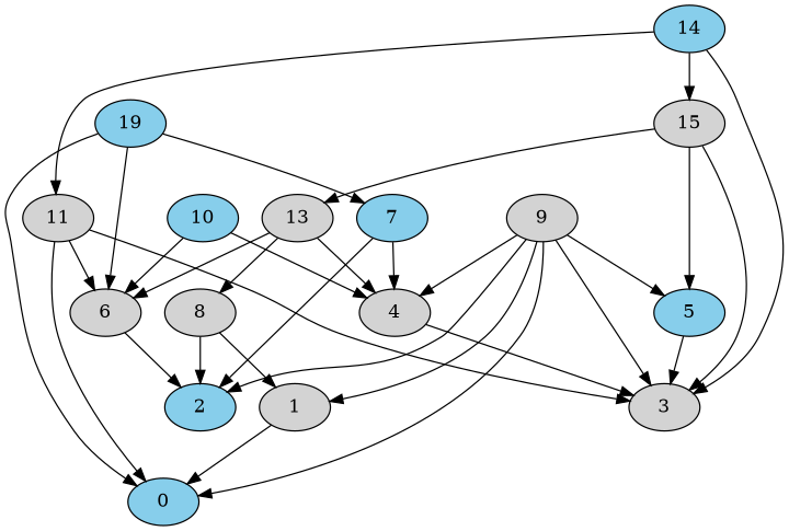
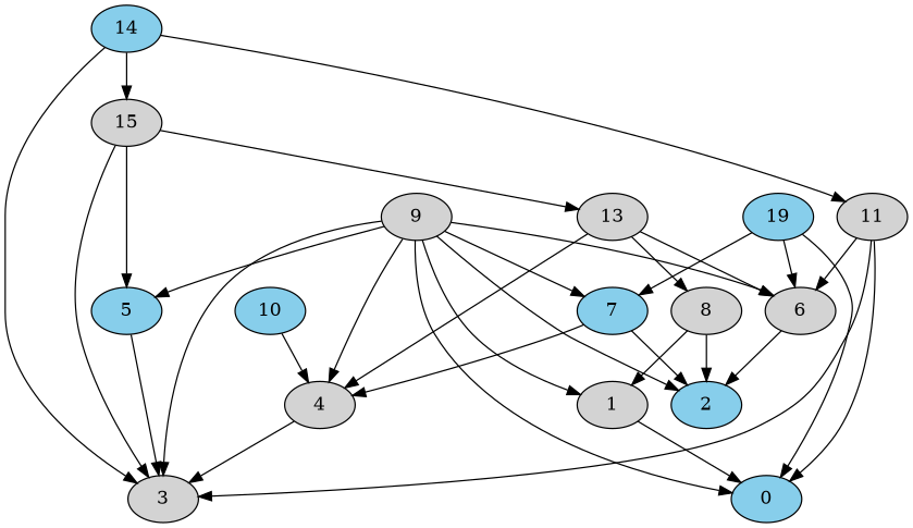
  digraph {
    "Duplicate states"=0
    GraphType=Random
    "Max states in OPEN"=0
    Modes="120000ms; topo-ordered tasks, ; Pruning: task equivalence, fixed order ready list, ; F-value: ; Optimisation: best schedule length (SL) optimisation on equal, "
    NumberOfTasks=16
    "Pruned using list schedule length"=16337
    "States removed from OPEN"=0
    TargetSystem="Homogeneous-2"
    "Time to schedule (ms)"=431
    "Total idle time"=0
    "Total schedule length"=1051
    "Total sequential time"=2101
    "Total states created"=43888
    node ["Finish time"=313 Processor=1 "Start time"=313 Weight=134 fillcolor=lightgrey style=filled]
    edge [Weight=6]
    14 [Processor=0 "Start time"=112 Weight=201 fillcolor=skyblue]
    11 ["Finish time"=536 Processor=0 "Start time"=402]
    3 ["Finish time"=1051 "Start time"=939 Weight=112]
    15 ["Start time"=134 Weight=179]
    6 ["Finish time"=692 Processor=0 "Start time"=536 Weight=156]
    0 ["Finish time"=1050 Processor=0 "Start time"=871 Weight=179 fillcolor=skyblue]
    10 ["Finish time"=805 "Start time"=738 Weight=67 fillcolor=skyblue]
    4 ["Finish time"=939 "Start time"=805]
    2 ["Finish time"=871 Processor=0 "Start time"=692 Weight=179 fillcolor=skyblue]
    13 ["Finish time"=447]
    5 ["Finish time"=738 "Start time"=604 fillcolor=skyblue]
    8 ["Finish time"=559 "Start time"=447 Weight=112]
    1 ["Finish time"=604 "Start time"=559 Weight=45]
    9 ["Finish time"=134 "Start time"=0]
    7 ["Finish time"=402 Processor=0 Weight=89 fillcolor=skyblue]
    n16 ["Finish time"=112 Processor=0 "Start time"=0 Weight=112 fillcolor=skyblue label=19]
    14 -> 11
    14 -> 3
    14 -> 15 [Weight=10]
    11 -> 3 [Weight=2]
    11 -> 6 [Weight=10]
    11 -> 0
    15 -> 3 [Weight=8]
    15 -> 13 [Weight=2]
    15 -> 5 [Weight=10]
    6 -> 2 [Weight=8]
    10 -> 4
    4 -> 3 [Weight=4]
    13 -> 6 [Weight=5]
    13 -> 4 [Weight=5]
    13 -> 8 [Weight=4]
    5 -> 3 [Weight=2]
    8 -> 2
    8 -> 1 [Weight=4]
    1 -> 0 [Weight=9]
    9 -> 3 [Weight=7]
-   10 -> 6 [Weight=9]
+   9 -> 6 [Weight=9]
    9 -> 0
    9 -> 4 [Weight=5]
    9 -> 2
    9 -> 5 [Weight=9]
    9 -> 1 [Weight=9]
+   9 -> 7 [Weight=8]
    7 -> 4 [Weight=3]
    7 -> 2 [Weight=9]
    n16 -> 6 [Weight=7]
    n16 -> 0 [Weight=8]
    n16 -> 7 [Weight=4]
  }
